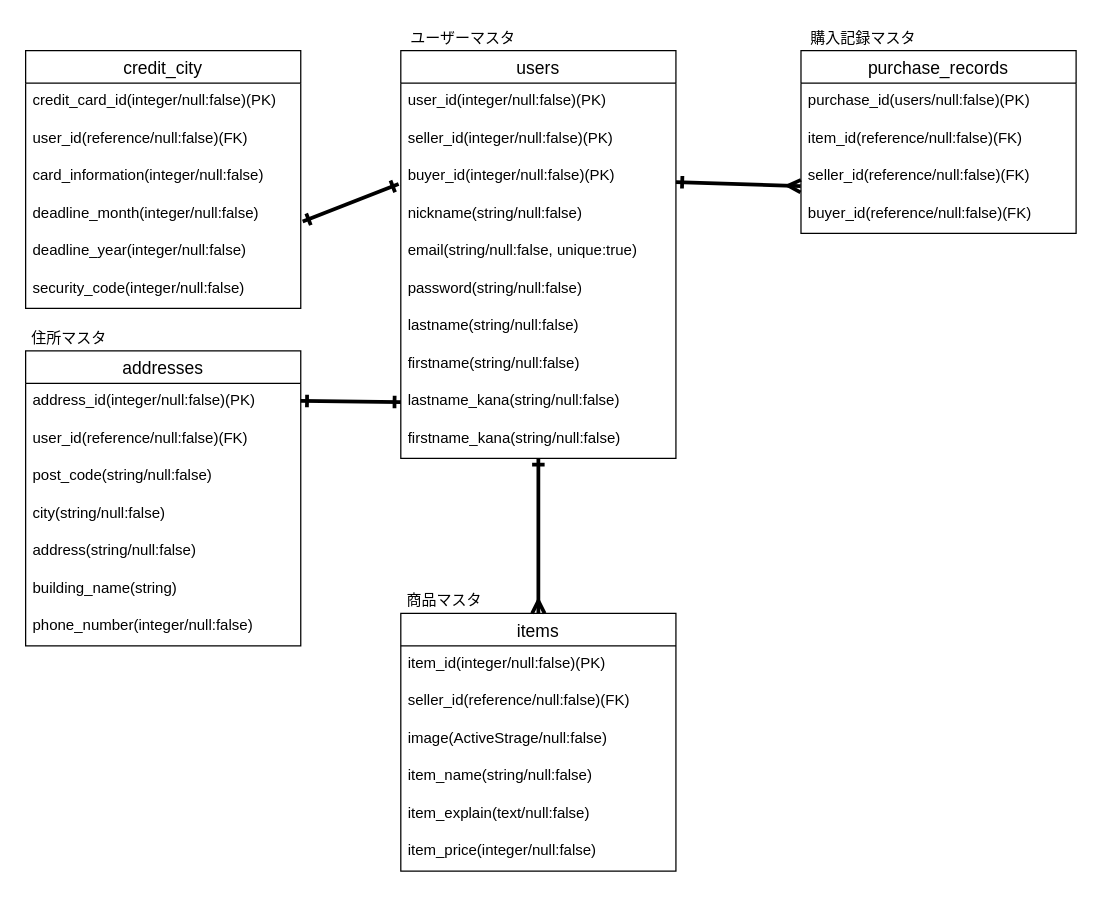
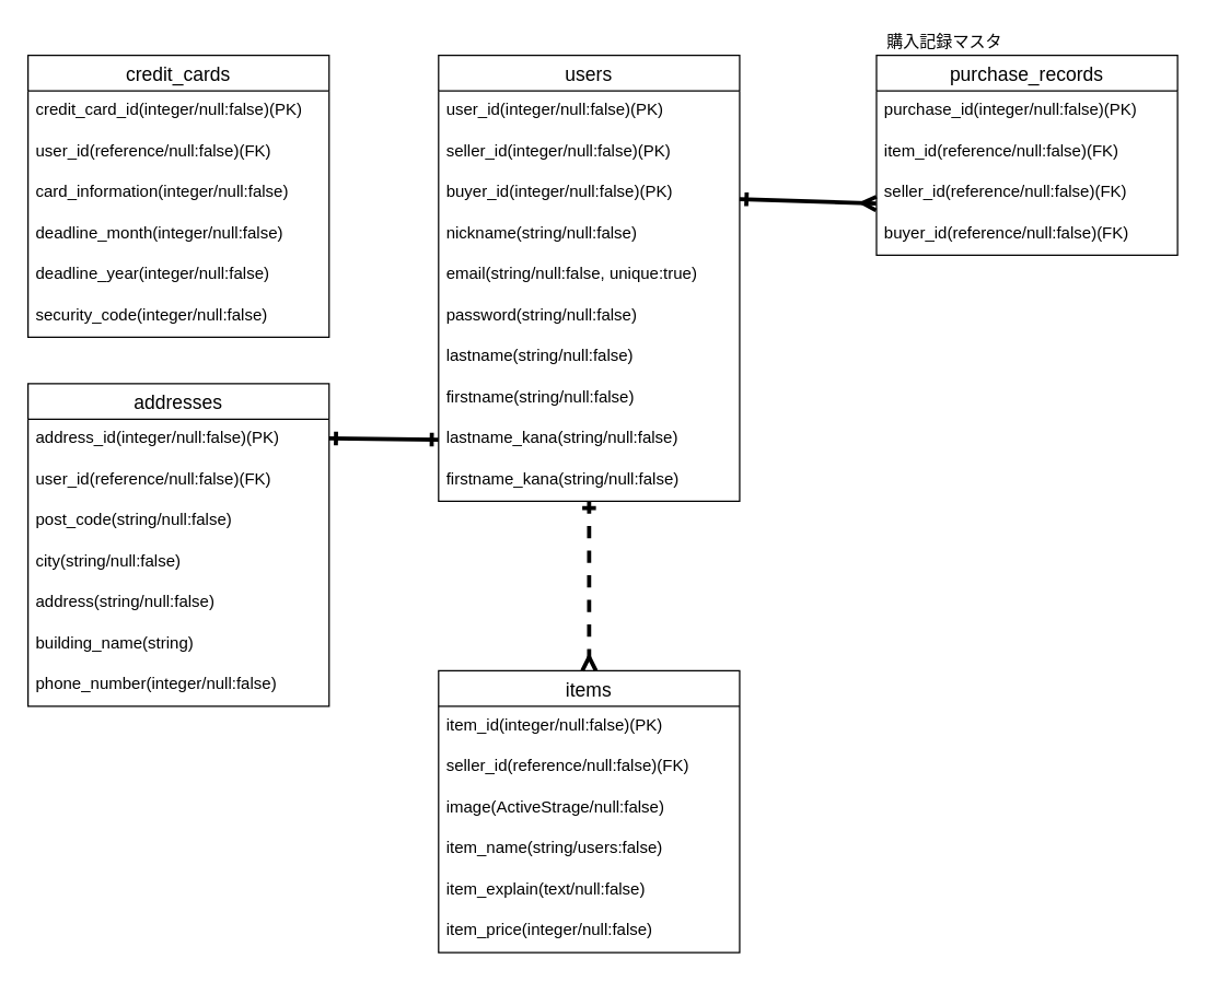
  <mxCell id="0" />
  <mxCell id="1" parent="0" />
  <mxCell id="2" value="addresses" style="swimlane;fontStyle=0;childLayout=stackLayout;horizontal=1;startSize=26;horizontalStack=0;resizeParent=1;resizeParentMax=0;resizeLast=0;collapsible=1;marginBottom=0;align=center;fontSize=14;" parent="1" vertex="1"><mxGeometry x="20" y="280" width="220" height="236" as="geometry"><mxRectangle x="50" y="70" width="100" height="26" as="alternateBounds" /></mxGeometry></mxCell>
  <mxCell id="3" value="address_id(integer/null:false)(PK)" style="text;strokeColor=none;fillColor=none;spacingLeft=4;spacingRight=4;overflow=hidden;rotatable=0;points=[[0,0.5],[1,0.5]];portConstraint=eastwest;fontSize=12;" vertex="1" parent="2"><mxGeometry y="26" width="220" height="30" as="geometry" /></mxCell>
  <mxCell id="4" value="user_id(reference/null:false)(FK)" style="text;strokeColor=none;fillColor=none;spacingLeft=4;spacingRight=4;overflow=hidden;rotatable=0;points=[[0,0.5],[1,0.5]];portConstraint=eastwest;fontSize=12;" vertex="1" parent="2"><mxGeometry y="56" width="220" height="30" as="geometry" /></mxCell>
  <mxCell id="5" value="post_code(string/null:false)" style="text;strokeColor=none;fillColor=none;spacingLeft=4;spacingRight=4;overflow=hidden;rotatable=0;points=[[0,0.5],[1,0.5]];portConstraint=eastwest;fontSize=12;" parent="2" vertex="1"><mxGeometry y="86" width="220" height="30" as="geometry" /></mxCell>
  <mxCell id="6" value="city(string/null:false)" style="text;strokeColor=none;fillColor=none;spacingLeft=4;spacingRight=4;overflow=hidden;rotatable=0;points=[[0,0.5],[1,0.5]];portConstraint=eastwest;fontSize=12;" parent="2" vertex="1"><mxGeometry y="116" width="220" height="30" as="geometry" /></mxCell>
  <mxCell id="7" value="address(string/null:false)" style="text;strokeColor=none;fillColor=none;spacingLeft=4;spacingRight=4;overflow=hidden;rotatable=0;points=[[0,0.5],[1,0.5]];portConstraint=eastwest;fontSize=12;" parent="2" vertex="1"><mxGeometry y="146" width="220" height="30" as="geometry" /></mxCell>
  <mxCell id="8" value="building_name(string)" style="text;strokeColor=none;fillColor=none;spacingLeft=4;spacingRight=4;overflow=hidden;rotatable=0;points=[[0,0.5],[1,0.5]];portConstraint=eastwest;fontSize=12;" parent="2" vertex="1"><mxGeometry y="176" width="220" height="30" as="geometry" /></mxCell>
  <mxCell id="9" value="phone_number(integer/null:false)" style="text;strokeColor=none;fillColor=none;spacingLeft=4;spacingRight=4;overflow=hidden;rotatable=0;points=[[0,0.5],[1,0.5]];portConstraint=eastwest;fontSize=12;" parent="2" vertex="1"><mxGeometry y="206" width="220" height="30" as="geometry" /></mxCell>
  <mxCell id="10" value="users" style="swimlane;fontStyle=0;childLayout=stackLayout;horizontal=1;startSize=26;horizontalStack=0;resizeParent=1;resizeParentMax=0;resizeLast=0;collapsible=1;marginBottom=0;align=center;fontSize=14;" parent="1" vertex="1"><mxGeometry x="320" y="40" width="220" height="326" as="geometry"><mxRectangle x="50" y="70" width="100" height="26" as="alternateBounds" /></mxGeometry></mxCell>
  <mxCell id="11" value="user_id(integer/null:false)(PK)" style="text;strokeColor=none;fillColor=none;spacingLeft=4;spacingRight=4;overflow=hidden;rotatable=0;points=[[0,0.5],[1,0.5]];portConstraint=eastwest;fontSize=12;" vertex="1" parent="10"><mxGeometry y="26" width="220" height="30" as="geometry" /></mxCell>
  <mxCell id="12" value="seller_id(integer/null:false)(PK)" style="text;strokeColor=none;fillColor=none;spacingLeft=4;spacingRight=4;overflow=hidden;rotatable=0;points=[[0,0.5],[1,0.5]];portConstraint=eastwest;fontSize=12;" vertex="1" parent="10"><mxGeometry y="56" width="220" height="30" as="geometry" /></mxCell>
  <mxCell id="13" value="buyer_id(integer/null:false)(PK)" style="text;strokeColor=none;fillColor=none;spacingLeft=4;spacingRight=4;overflow=hidden;rotatable=0;points=[[0,0.5],[1,0.5]];portConstraint=eastwest;fontSize=12;" vertex="1" parent="10"><mxGeometry y="86" width="220" height="30" as="geometry" /></mxCell>
  <mxCell id="14" value="nickname(string/null:false)" style="text;strokeColor=none;fillColor=none;spacingLeft=4;spacingRight=4;overflow=hidden;rotatable=0;points=[[0,0.5],[1,0.5]];portConstraint=eastwest;fontSize=12;" parent="10" vertex="1"><mxGeometry y="116" width="220" height="30" as="geometry" /></mxCell>
  <mxCell id="15" value="email(string/null:false, unique:true)" style="text;strokeColor=none;fillColor=none;spacingLeft=4;spacingRight=4;overflow=hidden;rotatable=0;points=[[0,0.5],[1,0.5]];portConstraint=eastwest;fontSize=12;" parent="10" vertex="1"><mxGeometry y="146" width="220" height="30" as="geometry" /></mxCell>
  <mxCell id="16" value="password(string/null:false)" style="text;strokeColor=none;fillColor=none;spacingLeft=4;spacingRight=4;overflow=hidden;rotatable=0;points=[[0,0.5],[1,0.5]];portConstraint=eastwest;fontSize=12;" parent="10" vertex="1"><mxGeometry y="176" width="220" height="30" as="geometry" /></mxCell>
  <mxCell id="17" value="lastname(string/null:false)" style="text;strokeColor=none;fillColor=none;spacingLeft=4;spacingRight=4;overflow=hidden;rotatable=0;points=[[0,0.5],[1,0.5]];portConstraint=eastwest;fontSize=12;" parent="10" vertex="1"><mxGeometry y="206" width="220" height="30" as="geometry" /></mxCell>
  <mxCell id="18" value="firstname(string/null:false)" style="text;strokeColor=none;fillColor=none;spacingLeft=4;spacingRight=4;overflow=hidden;rotatable=0;points=[[0,0.5],[1,0.5]];portConstraint=eastwest;fontSize=12;" parent="10" vertex="1"><mxGeometry y="236" width="220" height="30" as="geometry" /></mxCell>
  <mxCell id="19" value="lastname_kana(string/null:false)" style="text;strokeColor=none;fillColor=none;spacingLeft=4;spacingRight=4;overflow=hidden;rotatable=0;points=[[0,0.5],[1,0.5]];portConstraint=eastwest;fontSize=12;" parent="10" vertex="1"><mxGeometry y="266" width="220" height="30" as="geometry" /></mxCell>
  <mxCell id="20" value="firstname_kana(string/null:false)" style="text;strokeColor=none;fillColor=none;spacingLeft=4;spacingRight=4;overflow=hidden;rotatable=0;points=[[0,0.5],[1,0.5]];portConstraint=eastwest;fontSize=12;" parent="10" vertex="1"><mxGeometry y="296" width="220" height="30" as="geometry" /></mxCell>
- <mxCell id="21" value="credit_city" style="swimlane;fontStyle=0;childLayout=stackLayout;horizontal=1;startSize=26;horizontalStack=0;resizeParent=1;resizeParentMax=0;resizeLast=0;collapsible=1;marginBottom=0;align=center;fontSize=14;" parent="1" vertex="1"><mxGeometry x="20" y="40" width="220" height="206" as="geometry"><mxRectangle x="50" y="70" width="100" height="26" as="alternateBounds" /></mxGeometry></mxCell>
+ <mxCell id="21" value="credit_cards" style="swimlane;fontStyle=0;childLayout=stackLayout;horizontal=1;startSize=26;horizontalStack=0;resizeParent=1;resizeParentMax=0;resizeLast=0;collapsible=1;marginBottom=0;align=center;fontSize=14;" parent="1" vertex="1"><mxGeometry x="20" y="40" width="220" height="206" as="geometry"><mxRectangle x="50" y="70" width="100" height="26" as="alternateBounds" /></mxGeometry></mxCell>
  <mxCell id="22" value="credit_card_id(integer/null:false)(PK)" style="text;strokeColor=none;fillColor=none;spacingLeft=4;spacingRight=4;overflow=hidden;rotatable=0;points=[[0,0.5],[1,0.5]];portConstraint=eastwest;fontSize=12;" vertex="1" parent="21"><mxGeometry y="26" width="220" height="30" as="geometry" /></mxCell>
  <mxCell id="23" value="user_id(reference/null:false)(FK)" style="text;strokeColor=none;fillColor=none;spacingLeft=4;spacingRight=4;overflow=hidden;rotatable=0;points=[[0,0.5],[1,0.5]];portConstraint=eastwest;fontSize=12;" vertex="1" parent="21"><mxGeometry y="56" width="220" height="30" as="geometry" /></mxCell>
  <mxCell id="24" value="card_information(integer/null:false)" style="text;strokeColor=none;fillColor=none;spacingLeft=4;spacingRight=4;overflow=hidden;rotatable=0;points=[[0,0.5],[1,0.5]];portConstraint=eastwest;fontSize=12;" parent="21" vertex="1"><mxGeometry y="86" width="220" height="30" as="geometry" /></mxCell>
  <mxCell id="25" value="deadline_month(integer/null:false)" style="text;strokeColor=none;fillColor=none;spacingLeft=4;spacingRight=4;overflow=hidden;rotatable=0;points=[[0,0.5],[1,0.5]];portConstraint=eastwest;fontSize=12;" parent="21" vertex="1"><mxGeometry y="116" width="220" height="30" as="geometry" /></mxCell>
  <mxCell id="26" value="deadline_year(integer/null:false)" style="text;strokeColor=none;fillColor=none;spacingLeft=4;spacingRight=4;overflow=hidden;rotatable=0;points=[[0,0.5],[1,0.5]];portConstraint=eastwest;fontSize=12;" parent="21" vertex="1"><mxGeometry y="146" width="220" height="30" as="geometry" /></mxCell>
  <mxCell id="27" value="security_code(integer/null:false)" style="text;strokeColor=none;fillColor=none;spacingLeft=4;spacingRight=4;overflow=hidden;rotatable=0;points=[[0,0.5],[1,0.5]];portConstraint=eastwest;fontSize=12;" parent="21" vertex="1"><mxGeometry y="176" width="220" height="30" as="geometry" /></mxCell>
- <mxCell id="28" value="" style="endArrow=ERone;html=1;rounded=0;endFill=0;startArrow=ERone;startFill=0;jumpSize=16;strokeWidth=3;entryX=-0.008;entryY=0.689;entryDx=0;entryDy=0;entryPerimeter=0;exitX=1.007;exitY=0.689;exitDx=0;exitDy=0;exitPerimeter=0;" edge="1" parent="1" source="25" target="13"><mxGeometry relative="1" as="geometry"><mxPoint x="250" y="120" as="sourcePoint" /><mxPoint x="425" y="170" as="targetPoint" /></mxGeometry></mxCell>
  <mxCell id="29" value="items" style="swimlane;fontStyle=0;childLayout=stackLayout;horizontal=1;startSize=26;horizontalStack=0;resizeParent=1;resizeParentMax=0;resizeLast=0;collapsible=1;marginBottom=0;align=center;fontSize=14;" vertex="1" parent="1"><mxGeometry x="320" y="490" width="220" height="206" as="geometry"><mxRectangle x="50" y="70" width="100" height="26" as="alternateBounds" /></mxGeometry></mxCell>
  <mxCell id="30" value="item_id(integer/null:false)(PK)" style="text;strokeColor=none;fillColor=none;spacingLeft=4;spacingRight=4;overflow=hidden;rotatable=0;points=[[0,0.5],[1,0.5]];portConstraint=eastwest;fontSize=12;" vertex="1" parent="29"><mxGeometry y="26" width="220" height="30" as="geometry" /></mxCell>
  <mxCell id="31" value="seller_id(reference/null:false)(FK)" style="text;strokeColor=none;fillColor=none;spacingLeft=4;spacingRight=4;overflow=hidden;rotatable=0;points=[[0,0.5],[1,0.5]];portConstraint=eastwest;fontSize=12;" vertex="1" parent="29"><mxGeometry y="56" width="220" height="30" as="geometry" /></mxCell>
  <mxCell id="32" value="image(ActiveStrage/null:false)" style="text;strokeColor=none;fillColor=none;spacingLeft=4;spacingRight=4;overflow=hidden;rotatable=0;points=[[0,0.5],[1,0.5]];portConstraint=eastwest;fontSize=12;" vertex="1" parent="29"><mxGeometry y="86" width="220" height="30" as="geometry" /></mxCell>
- <mxCell id="33" value="item_name(string/null:false)" style="text;strokeColor=none;fillColor=none;spacingLeft=4;spacingRight=4;overflow=hidden;rotatable=0;points=[[0,0.5],[1,0.5]];portConstraint=eastwest;fontSize=12;" vertex="1" parent="29"><mxGeometry y="116" width="220" height="30" as="geometry" /></mxCell>
+ <mxCell id="33" value="item_name(string/users:false)" style="text;strokeColor=none;fillColor=none;spacingLeft=4;spacingRight=4;overflow=hidden;rotatable=0;points=[[0,0.5],[1,0.5]];portConstraint=eastwest;fontSize=12;" vertex="1" parent="29"><mxGeometry y="116" width="220" height="30" as="geometry" /></mxCell>
  <mxCell id="34" value="item_explain(text/null:false)" style="text;strokeColor=none;fillColor=none;spacingLeft=4;spacingRight=4;overflow=hidden;rotatable=0;points=[[0,0.5],[1,0.5]];portConstraint=eastwest;fontSize=12;" vertex="1" parent="29"><mxGeometry y="146" width="220" height="30" as="geometry" /></mxCell>
  <mxCell id="35" value="item_price(integer/null:false)" style="text;strokeColor=none;fillColor=none;spacingLeft=4;spacingRight=4;overflow=hidden;rotatable=0;points=[[0,0.5],[1,0.5]];portConstraint=eastwest;fontSize=12;" vertex="1" parent="29"><mxGeometry y="176" width="220" height="30" as="geometry" /></mxCell>
  <mxCell id="36" value="" style="endArrow=ERmany;html=1;rounded=0;endFill=0;startArrow=ERone;startFill=0;jumpSize=16;strokeWidth=3;exitX=1;exitY=0.5;exitDx=0;exitDy=0;entryX=-0.001;entryY=0.744;entryDx=0;entryDy=0;entryPerimeter=0;" edge="1" parent="1" target="42"><mxGeometry relative="1" as="geometry"><mxPoint x="540" y="145" as="sourcePoint" /><mxPoint x="630" y="145" as="targetPoint" /></mxGeometry></mxCell>
- <mxCell id="37" value="ユーザーマスタ" style="text;html=1;strokeColor=none;fillColor=none;align=center;verticalAlign=middle;whiteSpace=wrap;rounded=0;" vertex="1" parent="1"><mxGeometry x="320" y="20" width="100" height="20" as="geometry" /></mxCell>
- <mxCell id="38" value="商品マスタ" style="text;html=1;strokeColor=none;fillColor=none;align=center;verticalAlign=middle;whiteSpace=wrap;rounded=0;" vertex="1" parent="1"><mxGeometry x="320" y="470" width="70" height="20" as="geometry" /></mxCell>
  <mxCell id="39" value="purchase_records" style="swimlane;fontStyle=0;childLayout=stackLayout;horizontal=1;startSize=26;horizontalStack=0;resizeParent=1;resizeParentMax=0;resizeLast=0;collapsible=1;marginBottom=0;align=center;fontSize=14;" vertex="1" parent="1"><mxGeometry x="640" y="40" width="220" height="146" as="geometry"><mxRectangle x="50" y="70" width="100" height="26" as="alternateBounds" /></mxGeometry></mxCell>
- <mxCell id="40" value="purchase_id(users/null:false)(PK)" style="text;strokeColor=none;fillColor=none;spacingLeft=4;spacingRight=4;overflow=hidden;rotatable=0;points=[[0,0.5],[1,0.5]];portConstraint=eastwest;fontSize=12;" vertex="1" parent="39"><mxGeometry y="26" width="220" height="30" as="geometry" /></mxCell>
+ <mxCell id="40" value="purchase_id(integer/null:false)(PK)" style="text;strokeColor=none;fillColor=none;spacingLeft=4;spacingRight=4;overflow=hidden;rotatable=0;points=[[0,0.5],[1,0.5]];portConstraint=eastwest;fontSize=12;" vertex="1" parent="39"><mxGeometry y="26" width="220" height="30" as="geometry" /></mxCell>
  <mxCell id="41" value="item_id(reference/null:false)(FK)" style="text;strokeColor=none;fillColor=none;spacingLeft=4;spacingRight=4;overflow=hidden;rotatable=0;points=[[0,0.5],[1,0.5]];portConstraint=eastwest;fontSize=12;" vertex="1" parent="39"><mxGeometry y="56" width="220" height="30" as="geometry" /></mxCell>
  <mxCell id="42" value="seller_id(reference/null:false)(FK)" style="text;strokeColor=none;fillColor=none;spacingLeft=4;spacingRight=4;overflow=hidden;rotatable=0;points=[[0,0.5],[1,0.5]];portConstraint=eastwest;fontSize=12;" vertex="1" parent="39"><mxGeometry y="86" width="220" height="30" as="geometry" /></mxCell>
  <mxCell id="43" value="buyer_id(reference/null:false)(FK)" style="text;strokeColor=none;fillColor=none;spacingLeft=4;spacingRight=4;overflow=hidden;rotatable=0;points=[[0,0.5],[1,0.5]];portConstraint=eastwest;fontSize=12;" vertex="1" parent="39"><mxGeometry y="116" width="220" height="30" as="geometry" /></mxCell>
  <mxCell id="44" value="購入記録マスタ" style="text;html=1;strokeColor=none;fillColor=none;align=center;verticalAlign=middle;whiteSpace=wrap;rounded=0;" vertex="1" parent="1"><mxGeometry x="640" y="20" width="100" height="20" as="geometry" /></mxCell>
- <mxCell id="45" value="住所マスタ" style="text;html=1;strokeColor=none;fillColor=none;align=center;verticalAlign=middle;whiteSpace=wrap;rounded=0;" vertex="1" parent="1"><mxGeometry x="20" y="260" width="70" height="20" as="geometry" /></mxCell>
- <mxCell id="46" value="" style="endArrow=ERmany;html=1;rounded=0;endFill=0;startArrow=ERone;startFill=0;jumpSize=16;strokeWidth=3;entryX=0.5;entryY=0;entryDx=0;entryDy=0;exitX=0.5;exitY=1;exitDx=0;exitDy=0;" edge="1" parent="1" source="10" target="29"><mxGeometry relative="1" as="geometry"><mxPoint x="550" y="181" as="sourcePoint" /><mxPoint x="690" y="181" as="targetPoint" /></mxGeometry></mxCell>
+ <mxCell id="46" value="" style="endArrow=ERmany;html=1;rounded=0;endFill=0;startArrow=ERone;startFill=0;jumpSize=16;strokeWidth=3;entryX=0.5;entryY=0;entryDx=0;entryDy=0;exitX=0.5;exitY=1;exitDx=0;exitDy=0;dashed=1;" edge="1" parent="1" source="10" target="29"><mxGeometry relative="1" as="geometry"><mxPoint x="550" y="181" as="sourcePoint" /><mxPoint x="690" y="181" as="targetPoint" /></mxGeometry></mxCell>
  <mxCell id="47" value="" style="endArrow=ERone;html=1;rounded=0;endFill=0;startArrow=ERone;startFill=0;jumpSize=16;strokeWidth=3;entryX=0;entryY=0.5;entryDx=0;entryDy=0;exitX=1.007;exitY=0.689;exitDx=0;exitDy=0;exitPerimeter=0;" edge="1" parent="1" target="19"><mxGeometry relative="1" as="geometry"><mxPoint x="240" y="320" as="sourcePoint" /><mxPoint x="316.7" y="320" as="targetPoint" /></mxGeometry></mxCell>
